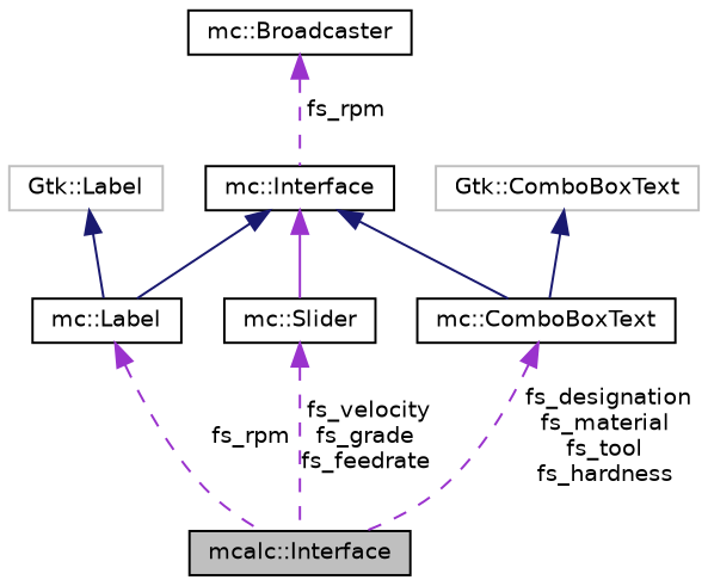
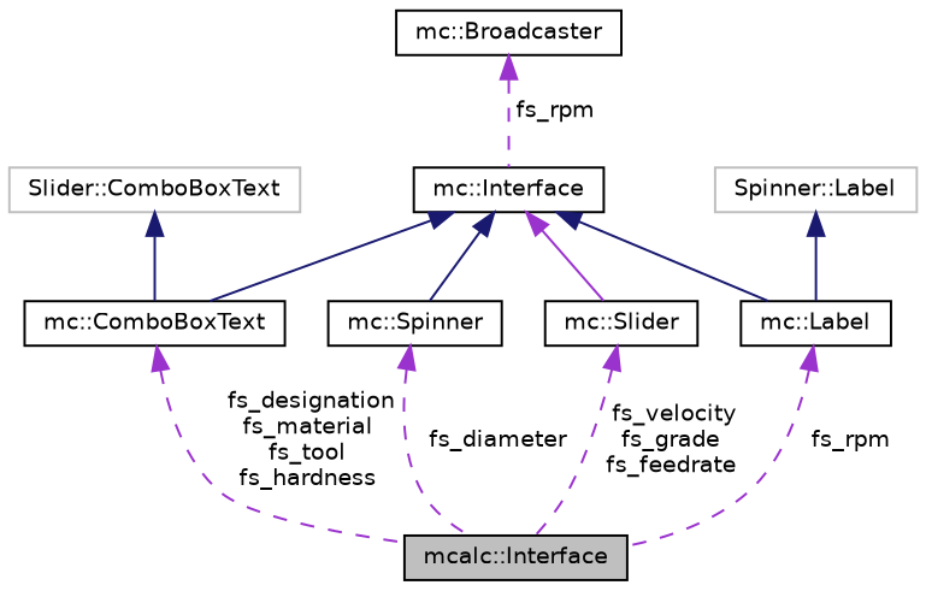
  digraph {
    node [color=black fillcolor=white fontname=Helvetica fontsize=10 shape=record style=filled]
    edge [color=darkorchid3 dir=back fontname=Helvetica fontsize=10 labelfontname=Helvetica labelfontsize=10 style=solid]
    n1 [fillcolor=grey75 fontcolor=black height=0.2 label="mcalc::Interface" width=0.4]
    n2 [height=0.2 label="mc::ComboBoxText" width=0.4]
    n3 [height=0.2 label="mc::Interface" width=0.4]
+   n4 [height=0.2 label="mc::Spinner" width=0.4]
    n5 [height=0.2 label="mc::Slider" width=0.4]
    n6 [height=0.2 label="mc::Label" width=0.4]
    n7 [height=0.2 label="mc::Broadcaster" width=0.4]
-   n8 [color=grey75 height=0.2 label="Gtk::ComboBoxText" width=0.4]
-   n9 [color=grey75 height=0.2 label="Gtk::Label" width=0.4]
+   n8 [color=grey75 height=0.2 label="Slider::ComboBoxText" width=0.4]
+   n9 [color=grey75 height=0.2 label="Spinner::Label" width=0.4]
    n2 -> n1 [label=" fs_designation\nfs_material\nfs_tool\nfs_hardness" style=dashed]
    n3 -> n2 [color=midnightblue]
+   n3 -> n4 [color=midnightblue]
    n3 -> n5
    n3 -> n6 [color=midnightblue]
+   n4 -> n1 [label=" fs_diameter" style=dashed]
    n5 -> n1 [label=" fs_velocity\nfs_grade\nfs_feedrate" style=dashed]
    n6 -> n1 [label=" fs_rpm" style=dashed]
    n7 -> n3 [label=" fs_rpm" style=dashed]
    n8 -> n2 [color=midnightblue]
    n9 -> n6 [color=midnightblue]
  }
